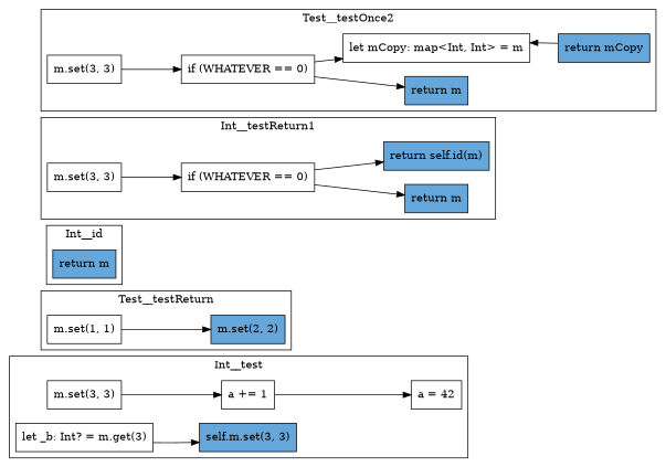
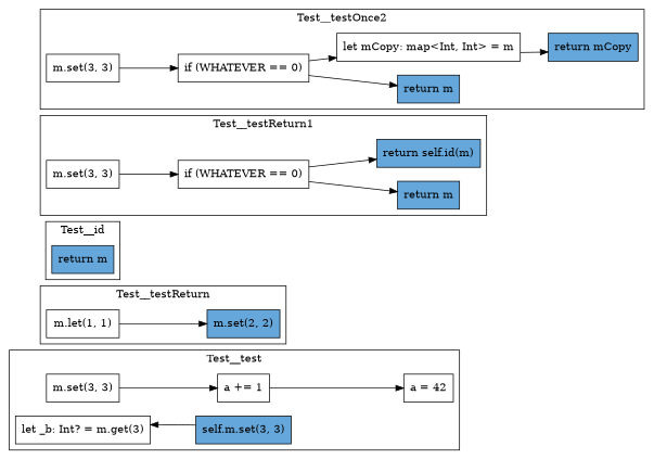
  digraph {
    fontname="DejaVu Serif"
    rankdir=LR
    node [fontname="DejaVu Serif" shape=box]
    edge [fontname="DejaVu Serif"]
    n1 [label="m.set(3, 3)"]
    n2 [label="a += 1"]
    n3 [label="a = 42"]
    n4 [label="let _b: Int? = m.get(3)"]
    n5 [fillcolor="#66A7DB" label="self.m.set(3, 3)" style=filled]
-   n6 [label="m.set(1, 1)"]
+   n6 [label="m.let(1, 1)"]
    n7 [fillcolor="#66A7DB" label="m.set(2, 2)" style=filled]
    n8 [fillcolor="#66A7DB" label="return m" style=filled]
    n9 [label="m.set(3, 3)"]
    n10 [label="if (WHATEVER == 0)"]
    n11 [fillcolor="#66A7DB" label="return m" style=filled]
    n12 [fillcolor="#66A7DB" label="return self.id(m)" style=filled]
    n13 [label="m.set(3, 3)"]
    n14 [label="if (WHATEVER == 0)"]
    n15 [fillcolor="#66A7DB" label="return m" style=filled]
    n16 [label="let mCopy: map<Int, Int> = m"]
    n17 [fillcolor="#66A7DB" label="return mCopy" style=filled]
    subgraph cluster_1 {
-     label=Int__test
+     label=Test__test
      n1
      n2
      n3
      n4
      n5
    }
    subgraph cluster_2 {
      label=Test__testReturn
      n6
      n7
    }
    subgraph cluster_3 {
-     label=Int__id
+     label=Test__id
      n8
    }
    subgraph cluster_4 {
-     label=Int__testReturn1
+     label=Test__testReturn1
      n9
      n10
      n11
      n12
    }
    subgraph cluster_5 {
      label=Test__testOnce2
      n13
      n14
      n15
      n16
      n17
    }
    n1 -> n2
    n2 -> n3
-   n4 -> n5
+   n5 -> n4
    n6 -> n7
    n9 -> n10
    n10 -> n11
    n10 -> n12
    n13 -> n14
    n14 -> n15
    n14 -> n16
-   n17 -> n16
+   n16 -> n17
  }
